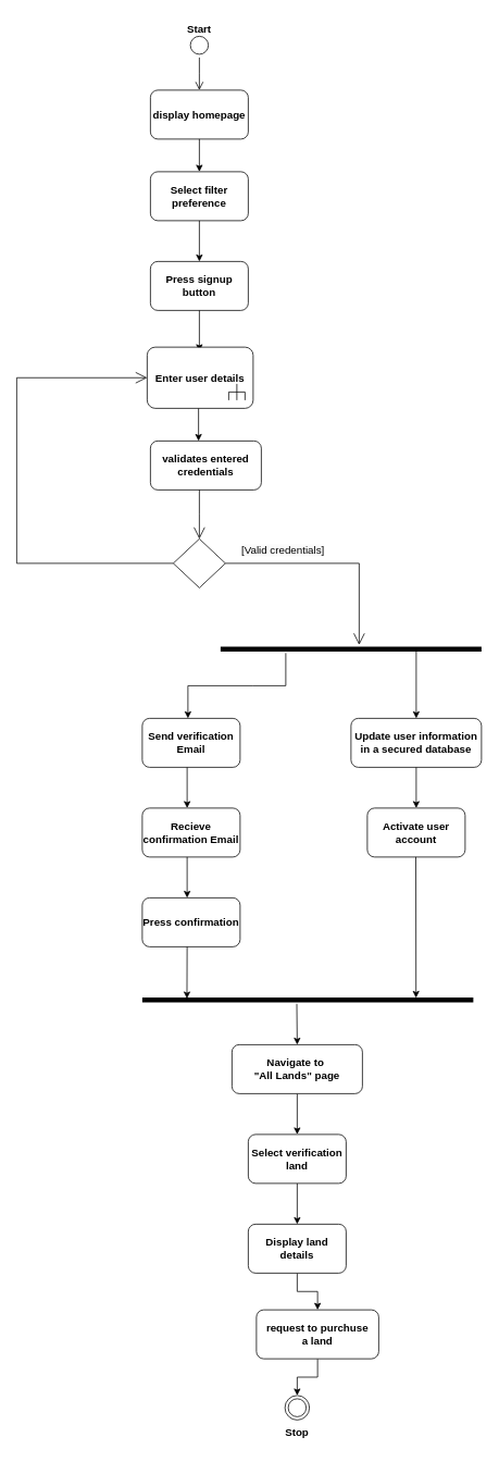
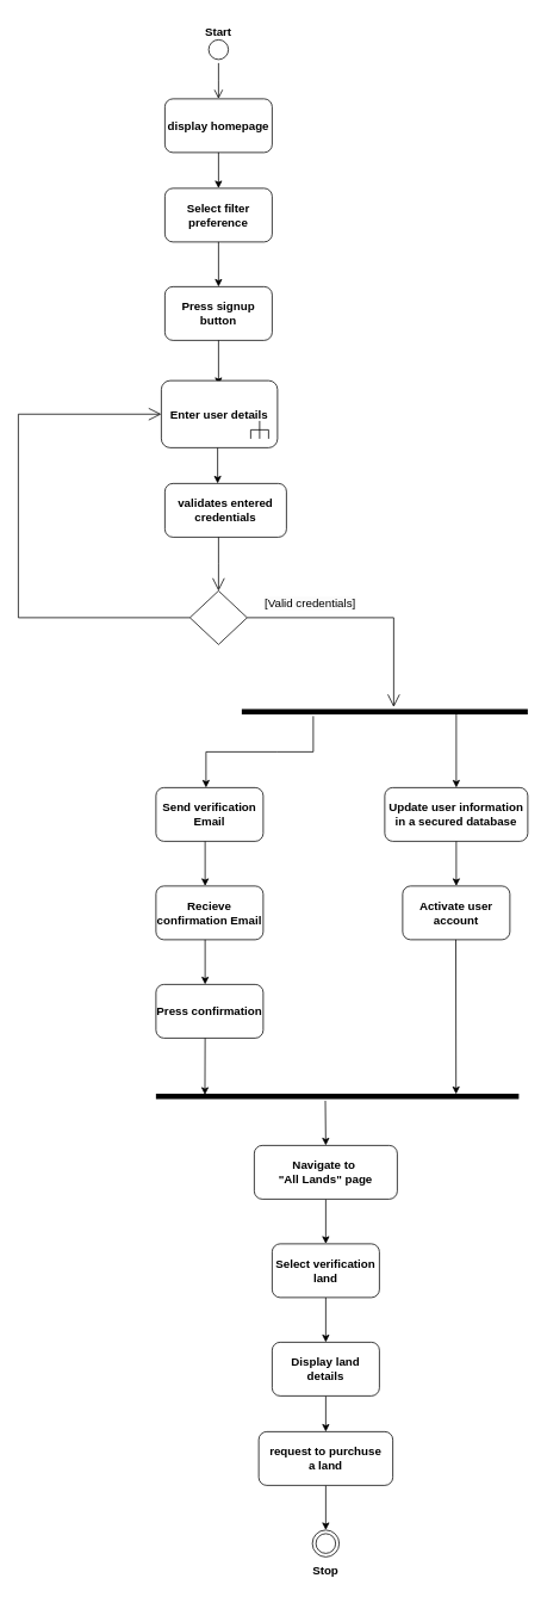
  <mxCell id="0" />
  <mxCell id="1" parent="0" />
  <mxCell id="2" value="" style="ellipse;html=1;shape=startState;fontSize=13;" vertex="1" parent="1"><mxGeometry x="229" y="40" width="30" height="30" as="geometry" /></mxCell>
  <mxCell id="3" value="" style="edgeStyle=orthogonalEdgeStyle;html=1;verticalAlign=bottom;endArrow=open;endSize=8;rounded=0;fontSize=13;" edge="1" source="2" parent="1"><mxGeometry relative="1" as="geometry"><mxPoint x="244" y="110" as="targetPoint" /></mxGeometry></mxCell>
  <mxCell id="4" value="display homepage" style="rounded=1;whiteSpace=wrap;html=1;fontStyle=1;fontSize=13;" vertex="1" parent="1"><mxGeometry x="184" y="110" width="120" height="60" as="geometry" /></mxCell>
  <mxCell id="5" value="" style="endArrow=classic;html=1;rounded=0;exitX=0.5;exitY=1;exitDx=0;exitDy=0;entryX=0.5;entryY=0;entryDx=0;entryDy=0;fontSize=13;" edge="1" parent="1" source="4" target="6"><mxGeometry width="50" height="50" relative="1" as="geometry"><mxPoint x="220" y="270" as="sourcePoint" /><mxPoint x="244" y="230" as="targetPoint" /></mxGeometry></mxCell>
  <mxCell id="6" value="Select filter preference" style="rounded=1;whiteSpace=wrap;html=1;fontStyle=1;fontSize=13;" vertex="1" parent="1"><mxGeometry x="184" y="210" width="120" height="60" as="geometry" /></mxCell>
  <mxCell id="7" value="Press signup button" style="rounded=1;whiteSpace=wrap;html=1;fontStyle=1;fontSize=13;" vertex="1" parent="1"><mxGeometry x="184" y="320" width="120" height="60" as="geometry" /></mxCell>
  <mxCell id="8" value="" style="endArrow=classic;html=1;rounded=0;exitX=0.5;exitY=1;exitDx=0;exitDy=0;fontSize=13;" edge="1" parent="1" source="7"><mxGeometry width="50" height="50" relative="1" as="geometry"><mxPoint x="220" y="480" as="sourcePoint" /><mxPoint x="244" y="430" as="targetPoint" /></mxGeometry></mxCell>
  <mxCell id="9" value="" style="endArrow=classic;html=1;rounded=0;exitX=0.5;exitY=1;exitDx=0;exitDy=0;entryX=0.5;entryY=0;entryDx=0;entryDy=0;fontSize=13;" edge="1" parent="1" source="6" target="7"><mxGeometry width="50" height="50" relative="1" as="geometry"><mxPoint x="243" y="260" as="sourcePoint" /><mxPoint x="243" y="300" as="targetPoint" /></mxGeometry></mxCell>
  <mxCell id="10" value="validates entered credentials" style="rounded=1;whiteSpace=wrap;html=1;fontStyle=1;fontSize=13;" vertex="1" parent="1"><mxGeometry x="184" y="540" width="136" height="60" as="geometry" /></mxCell>
  <mxCell id="11" value="" style="endArrow=classic;html=1;rounded=0;exitX=0.5;exitY=1;exitDx=0;exitDy=0;fontSize=13;" edge="1" parent="1"><mxGeometry width="50" height="50" relative="1" as="geometry"><mxPoint x="243" y="490" as="sourcePoint" /><mxPoint x="243" y="540" as="targetPoint" /></mxGeometry></mxCell>
  <mxCell id="12" value="&lt;span style=&quot;font-weight: 700; font-size: 13px;&quot;&gt;Enter user details&lt;/span&gt;" style="html=1;shape=mxgraph.sysml.callBehAct;whiteSpace=wrap;align=center;fontSize=13;" vertex="1" parent="1"><mxGeometry x="180" y="425" width="130" height="75" as="geometry" /></mxCell>
  <mxCell id="13" value="" style="shape=rhombus;html=1;verticalLabelPosition=bottom;verticalAlignment=top;fontSize=13;" vertex="1" parent="1"><mxGeometry x="212" y="660" width="64.0" height="60" as="geometry" /></mxCell>
  <mxCell id="14" value="" style="edgeStyle=elbowEdgeStyle;html=1;elbow=horizontal;align=right;verticalAlign=bottom;endArrow=none;rounded=0;labelBackgroundColor=none;startArrow=open;startSize=12;fontSize=13;" edge="1" source="13" parent="1"><mxGeometry relative="1" as="geometry"><mxPoint x="244" y="600" as="targetPoint" /></mxGeometry></mxCell>
  <mxCell id="15" value="" style="edgeStyle=elbowEdgeStyle;html=1;verticalAlign=bottom;endArrow=open;rounded=0;labelBackgroundColor=none;endSize=12;fontSize=13;" edge="1" source="13" parent="1"><mxGeometry relative="1" as="geometry"><mxPoint x="440" y="790" as="targetPoint" /><Array as="points"><mxPoint x="440" y="740" /></Array></mxGeometry></mxCell>
  <mxCell id="16" value="" style="edgeStyle=elbowEdgeStyle;html=1;verticalAlign=bottom;endArrow=open;rounded=0;labelBackgroundColor=none;endSize=12;movable=1;resizable=1;rotatable=1;deletable=1;editable=1;locked=0;connectable=1;entryX=0;entryY=0.5;entryDx=0;entryDy=0;fontSize=13;entryPerimeter=0;" edge="1" source="13" parent="1" target="12"><mxGeometry relative="1" as="geometry"><mxPoint x="40" y="440" as="targetPoint" /><Array as="points"><mxPoint x="20" y="570" /></Array></mxGeometry></mxCell>
  <mxCell id="17" value="&lt;span style=&quot;color: rgb(0, 0, 0); font-family: Helvetica; font-size: 13px; font-style: normal; font-variant-ligatures: normal; font-variant-caps: normal; font-weight: 400; letter-spacing: normal; orphans: 2; text-align: center; text-indent: 0px; text-transform: none; widows: 2; word-spacing: 0px; -webkit-text-stroke-width: 0px; white-space: nowrap; background-color: rgb(251, 251, 251); text-decoration-thickness: initial; text-decoration-style: initial; text-decoration-color: initial; display: inline !important; float: none;&quot;&gt;[Valid credentials]&lt;/span&gt;" style="text;whiteSpace=wrap;html=1;fontSize=13;" vertex="1" parent="1"><mxGeometry x="294" y="660" width="140" height="40" as="geometry" /></mxCell>
  <mxCell id="18" value="" style="shape=line;html=1;strokeWidth=6;fontSize=13;" vertex="1" parent="1"><mxGeometry x="270" y="790" width="320" height="10" as="geometry" /></mxCell>
  <mxCell id="19" value="" style="endArrow=classic;html=1;rounded=0;exitX=0.5;exitY=1;exitDx=0;exitDy=0;fontSize=13;" edge="1" parent="1"><mxGeometry width="50" height="50" relative="1" as="geometry"><mxPoint x="350" y="800" as="sourcePoint" /><mxPoint x="230" y="880" as="targetPoint" /><Array as="points"><mxPoint x="350" y="840" /><mxPoint x="310" y="840" /><mxPoint x="230" y="840" /></Array></mxGeometry></mxCell>
  <mxCell id="20" value="" style="endArrow=classic;html=1;rounded=0;exitX=0.75;exitY=0.5;exitDx=0;exitDy=0;exitPerimeter=0;fontSize=13;" edge="1" parent="1" source="18"><mxGeometry width="50" height="50" relative="1" as="geometry"><mxPoint x="520" y="800" as="sourcePoint" /><mxPoint x="510" y="880" as="targetPoint" /></mxGeometry></mxCell>
  <mxCell id="21" value="Send verification&lt;div style=&quot;font-size: 13px;&quot;&gt;Email&lt;/div&gt;" style="rounded=1;whiteSpace=wrap;html=1;fontStyle=1;fontSize=13;" vertex="1" parent="1"><mxGeometry x="174" y="880" width="120" height="60" as="geometry" /></mxCell>
  <mxCell id="22" value="Update user information in a secured database" style="rounded=1;whiteSpace=wrap;html=1;fontStyle=1;fontSize=13;" vertex="1" parent="1"><mxGeometry x="430" y="880" width="160" height="60" as="geometry" /></mxCell>
  <mxCell id="23" value="" style="endArrow=classic;html=1;rounded=0;exitX=0.5;exitY=1;exitDx=0;exitDy=0;fontSize=13;" edge="1" parent="1"><mxGeometry width="50" height="50" relative="1" as="geometry"><mxPoint x="229" y="940" as="sourcePoint" /><mxPoint x="229" y="990" as="targetPoint" /></mxGeometry></mxCell>
  <mxCell id="24" value="" style="endArrow=classic;html=1;rounded=0;exitX=0.5;exitY=1;exitDx=0;exitDy=0;fontSize=13;" edge="1" parent="1"><mxGeometry width="50" height="50" relative="1" as="geometry"><mxPoint x="510" y="940" as="sourcePoint" /><mxPoint x="510" y="990" as="targetPoint" /></mxGeometry></mxCell>
  <mxCell id="25" value="Recieve confirmation Email" style="rounded=1;whiteSpace=wrap;html=1;fontStyle=1;fontSize=13;" vertex="1" parent="1"><mxGeometry x="174" y="990" width="120" height="60" as="geometry" /></mxCell>
  <mxCell id="26" value="Activate user account" style="rounded=1;whiteSpace=wrap;html=1;fontStyle=1;fontSize=13;" vertex="1" parent="1"><mxGeometry x="450" y="990" width="120" height="60" as="geometry" /></mxCell>
  <mxCell id="27" value="Press confirmation" style="rounded=1;whiteSpace=wrap;html=1;fontStyle=1;fontSize=13;" vertex="1" parent="1"><mxGeometry x="174" y="1100" width="120" height="60" as="geometry" /></mxCell>
  <mxCell id="28" value="" style="endArrow=classic;html=1;rounded=0;exitX=0.5;exitY=1;exitDx=0;exitDy=0;entryX=0.135;entryY=0.34;entryDx=0;entryDy=0;entryPerimeter=0;fontSize=13;" edge="1" parent="1" target="31"><mxGeometry width="50" height="50" relative="1" as="geometry"><mxPoint x="229" y="1160" as="sourcePoint" /><mxPoint x="229" y="1210" as="targetPoint" /></mxGeometry></mxCell>
  <mxCell id="29" value="" style="endArrow=classic;html=1;rounded=0;exitX=0.5;exitY=1;exitDx=0;exitDy=0;fontSize=13;" edge="1" parent="1"><mxGeometry width="50" height="50" relative="1" as="geometry"><mxPoint x="229" y="1050" as="sourcePoint" /><mxPoint x="229" y="1100" as="targetPoint" /></mxGeometry></mxCell>
  <mxCell id="30" value="" style="endArrow=classic;html=1;rounded=0;exitX=0.5;exitY=1;exitDx=0;exitDy=0;entryX=0.827;entryY=0.26;entryDx=0;entryDy=0;entryPerimeter=0;fontSize=13;" edge="1" parent="1" target="31"><mxGeometry width="50" height="50" relative="1" as="geometry"><mxPoint x="509.5" y="1050" as="sourcePoint" /><mxPoint x="510" y="1200" as="targetPoint" /></mxGeometry></mxCell>
  <mxCell id="31" value="" style="shape=line;html=1;strokeWidth=6;fontSize=13;" vertex="1" parent="1"><mxGeometry x="174" y="1220" width="406" height="10" as="geometry" /></mxCell>
  <mxCell id="32" value="" style="edgeStyle=orthogonalEdgeStyle;rounded=0;orthogonalLoop=1;jettySize=auto;html=1;fontSize=13;" edge="1" parent="1" source="33" target="35"><mxGeometry relative="1" as="geometry" /></mxCell>
  <mxCell id="33" value="Navigate to&amp;nbsp;&lt;div style=&quot;font-size: 13px;&quot;&gt;&quot;All Lands&quot; page&lt;/div&gt;" style="rounded=1;whiteSpace=wrap;html=1;fontStyle=1;fontSize=13;" vertex="1" parent="1"><mxGeometry x="284" y="1280" width="160" height="60" as="geometry" /></mxCell>
  <mxCell id="34" value="" style="edgeStyle=orthogonalEdgeStyle;rounded=0;orthogonalLoop=1;jettySize=auto;html=1;fontSize=13;" edge="1" parent="1" source="35" target="38"><mxGeometry relative="1" as="geometry" /></mxCell>
  <mxCell id="35" value="Select verification land" style="rounded=1;whiteSpace=wrap;html=1;fontStyle=1;fontSize=13;" vertex="1" parent="1"><mxGeometry x="304" y="1390" width="120" height="60" as="geometry" /></mxCell>
  <mxCell id="36" value="" style="endArrow=classic;html=1;rounded=0;exitX=0.5;exitY=1;exitDx=0;exitDy=0;entryX=0.5;entryY=0;entryDx=0;entryDy=0;fontSize=13;" edge="1" parent="1" target="33"><mxGeometry width="50" height="50" relative="1" as="geometry"><mxPoint x="363.5" y="1230" as="sourcePoint" /><mxPoint x="363.5" y="1293" as="targetPoint" /></mxGeometry></mxCell>
  <mxCell id="37" value="" style="edgeStyle=orthogonalEdgeStyle;rounded=0;orthogonalLoop=1;jettySize=auto;html=1;fontSize=13;" edge="1" parent="1" source="38" target="40"><mxGeometry relative="1" as="geometry" /></mxCell>
  <mxCell id="38" value="Display land details" style="rounded=1;whiteSpace=wrap;html=1;fontStyle=1;fontSize=13;" vertex="1" parent="1"><mxGeometry x="304" y="1500" width="120" height="60" as="geometry" /></mxCell>
  <mxCell id="39" value="" style="edgeStyle=orthogonalEdgeStyle;rounded=0;orthogonalLoop=1;jettySize=auto;html=1;fontSize=13;" edge="1" parent="1" source="40" target="41"><mxGeometry relative="1" as="geometry" /></mxCell>
- <mxCell id="40" value="request to purchuse&lt;div style=&quot;font-size: 13px;&quot;&gt;a land&lt;/div&gt;" style="rounded=1;whiteSpace=wrap;html=1;fontStyle=1;fontSize=13;" vertex="1" parent="1"><mxGeometry x="314" y="1605" width="150" height="60" as="geometry" /></mxCell>
+ <mxCell id="40" value="request to purchuse&lt;div style=&quot;font-size: 13px;&quot;&gt;a land&lt;/div&gt;" style="rounded=1;whiteSpace=wrap;html=1;fontStyle=1;fontSize=13;" vertex="1" parent="1"><mxGeometry x="289" y="1600" width="150" height="60" as="geometry" /></mxCell>
  <mxCell id="41" value="" style="ellipse;html=1;shape=endState;fontSize=13;" vertex="1" parent="1"><mxGeometry x="349" y="1710" width="30" height="30" as="geometry" /></mxCell>
  <mxCell id="42" value="Start" style="text;html=1;align=center;verticalAlign=middle;whiteSpace=wrap;rounded=0;fontStyle=1;fontSize=13;" vertex="1" parent="1"><mxGeometry x="214" y="20" width="60" height="30" as="geometry" /></mxCell>
  <mxCell id="43" value="Stop" style="text;html=1;align=center;verticalAlign=middle;whiteSpace=wrap;rounded=0;fontStyle=1;fontSize=13;" vertex="1" parent="1"><mxGeometry x="334" y="1740" width="60" height="30" as="geometry" /></mxCell>
